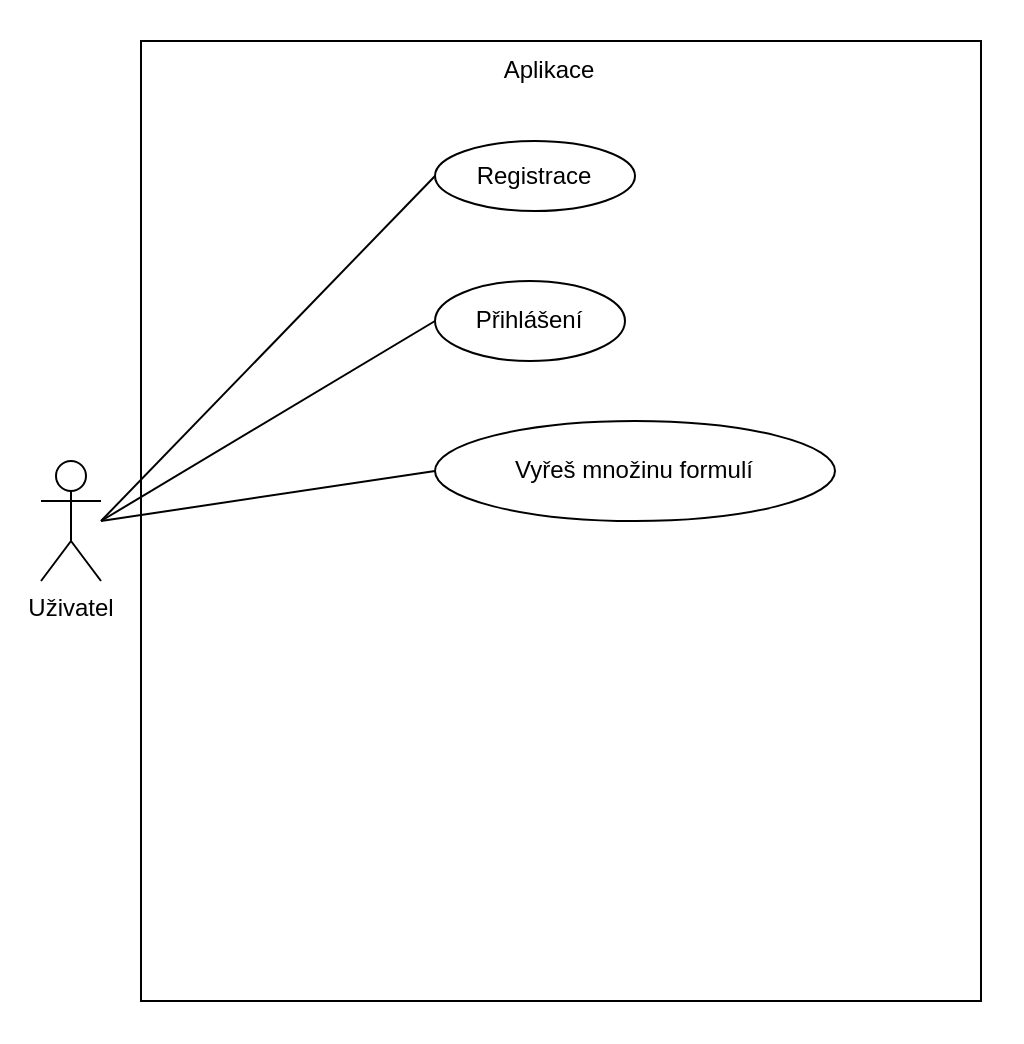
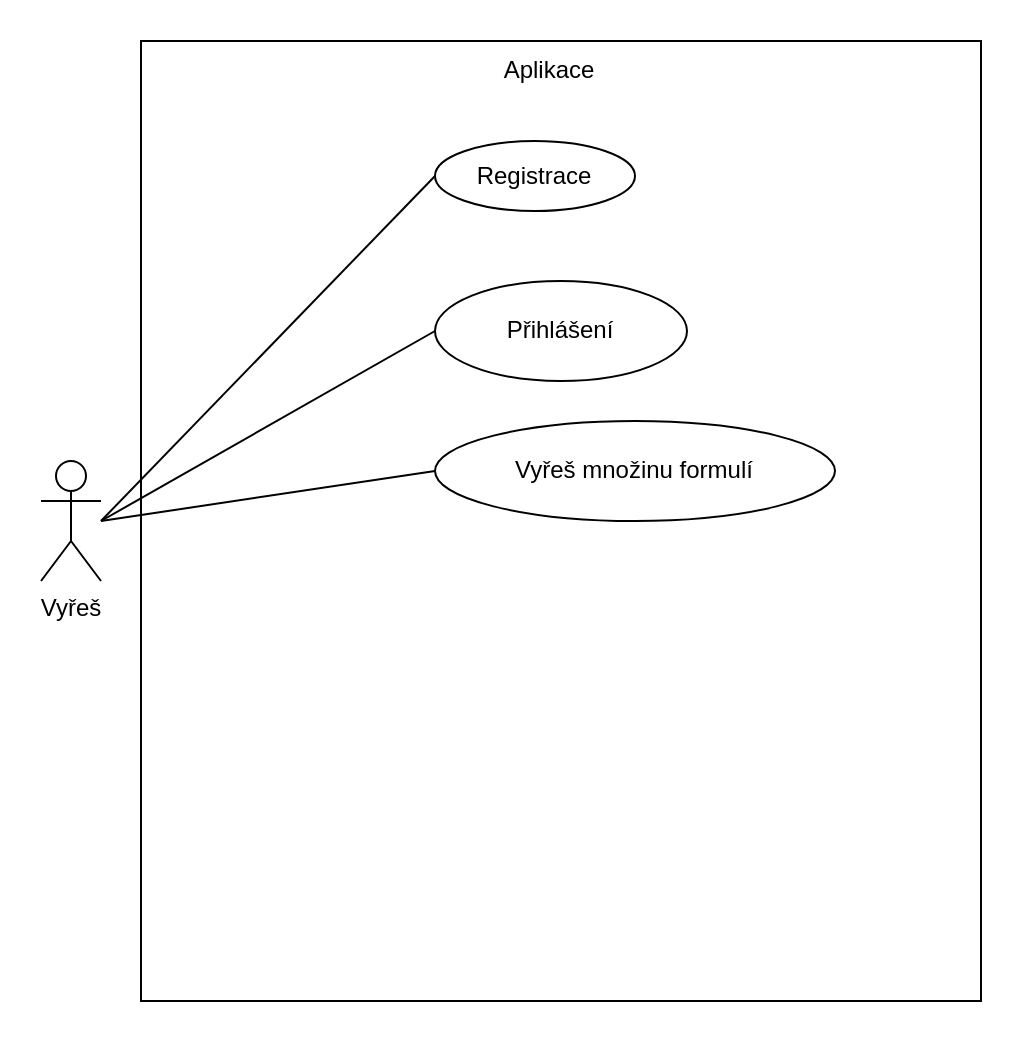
  <mxCell id="0" />
  <mxCell id="1" parent="0" />
- <mxCell id="2" value="Uživatel" style="shape=umlActor;verticalLabelPosition=bottom;verticalAlign=top;html=1;outlineConnect=0;" vertex="1" parent="1"><mxGeometry x="20" y="230" width="30" height="60" as="geometry" /></mxCell>
+ <mxCell id="2" value="Vyřeš" style="shape=umlActor;verticalLabelPosition=bottom;verticalAlign=top;html=1;outlineConnect=0;" vertex="1" parent="1"><mxGeometry x="20" y="230" width="30" height="60" as="geometry" /></mxCell>
  <mxCell id="3" value="" style="rounded=0;whiteSpace=wrap;html=1;" vertex="1" parent="1"><mxGeometry x="70" y="20" width="420" height="480" as="geometry" /></mxCell>
  <mxCell id="4" value="Aplikace" style="text;html=1;align=center;verticalAlign=middle;resizable=0;points=[];autosize=1;strokeColor=none;fillColor=none;" vertex="1" parent="1"><mxGeometry x="239" y="20" width="70" height="30" as="geometry" /></mxCell>
  <mxCell id="5" value="Registrace" style="ellipse;whiteSpace=wrap;html=1;" vertex="1" parent="1"><mxGeometry x="217" y="70" width="100" height="35" as="geometry" /></mxCell>
- <mxCell id="6" value="Přihlášení" style="ellipse;whiteSpace=wrap;html=1;" vertex="1" parent="1"><mxGeometry x="217" y="140" width="95" height="40" as="geometry" /></mxCell>
+ <mxCell id="6" value="Přihlášení" style="ellipse;whiteSpace=wrap;html=1;" vertex="1" parent="1"><mxGeometry x="217" y="140" width="126" height="50" as="geometry" /></mxCell>
  <mxCell id="7" value="Vyřeš množinu formulí" style="ellipse;whiteSpace=wrap;html=1;" vertex="1" parent="1"><mxGeometry x="217" y="210" width="200" height="50" as="geometry" /></mxCell>
  <mxCell id="8" value="" style="endArrow=none;html=1;rounded=0;entryX=0;entryY=0.5;entryDx=0;entryDy=0;" edge="1" parent="1" target="5"><mxGeometry width="50" height="50" relative="1" as="geometry"><mxPoint x="50" y="260" as="sourcePoint" /><mxPoint x="100" y="210" as="targetPoint" /></mxGeometry></mxCell>
  <mxCell id="9" value="" style="endArrow=none;html=1;rounded=0;entryX=0;entryY=0.5;entryDx=0;entryDy=0;" edge="1" parent="1" target="6"><mxGeometry width="50" height="50" relative="1" as="geometry"><mxPoint x="50" y="260" as="sourcePoint" /><mxPoint x="227" y="105" as="targetPoint" /></mxGeometry></mxCell>
  <mxCell id="10" value="" style="endArrow=none;html=1;rounded=0;entryX=0;entryY=0.5;entryDx=0;entryDy=0;" edge="1" parent="1" target="7"><mxGeometry width="50" height="50" relative="1" as="geometry"><mxPoint x="50" y="260" as="sourcePoint" /><mxPoint x="237" y="115" as="targetPoint" /></mxGeometry></mxCell>
